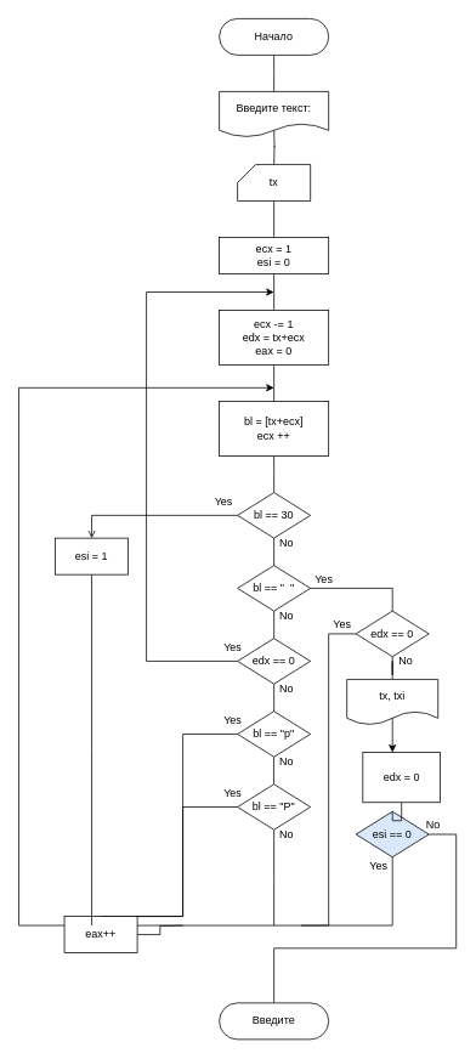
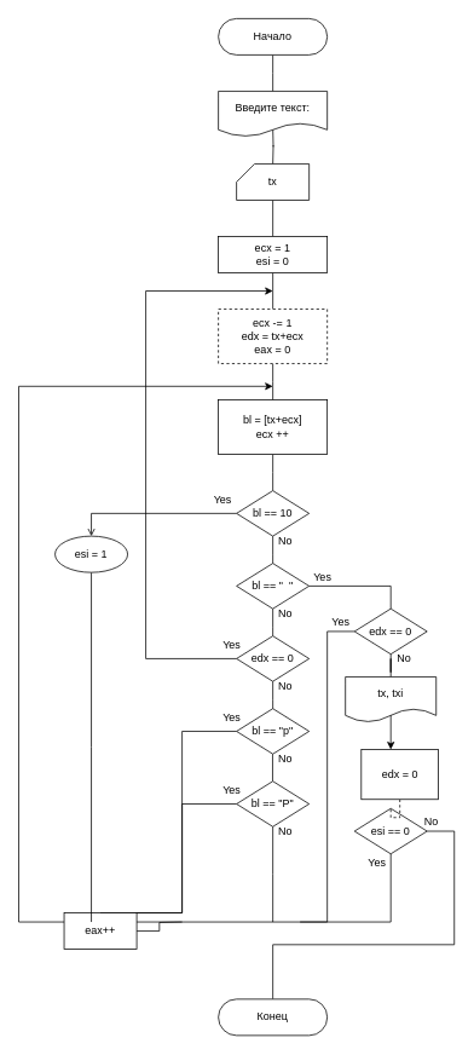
  <mxCell id="0" />
  <mxCell id="1" parent="0" />
  <mxCell id="2" style="edgeStyle=orthogonalEdgeStyle;rounded=0;orthogonalLoop=1;jettySize=auto;html=1;endArrow=none;endFill=0;" edge="1" parent="1" source="3"><mxGeometry relative="1" as="geometry"><mxPoint x="300" y="100" as="targetPoint" /></mxGeometry></mxCell>
  <mxCell id="3" value="Начало" style="rounded=1;whiteSpace=wrap;html=1;arcSize=50;" vertex="1" parent="1"><mxGeometry x="240" y="20" width="120" height="40" as="geometry" /></mxCell>
  <mxCell id="4" style="edgeStyle=orthogonalEdgeStyle;rounded=0;orthogonalLoop=1;jettySize=auto;html=1;endArrow=none;endFill=0;" edge="1" parent="1"><mxGeometry relative="1" as="geometry"><mxPoint x="300" y="180" as="targetPoint" /><mxPoint x="300" y="140" as="sourcePoint" /></mxGeometry></mxCell>
  <mxCell id="5" value="Введите текст:" style="shape=document;whiteSpace=wrap;html=1;boundedLbl=1;" vertex="1" parent="1"><mxGeometry x="240" y="100" width="120" height="50" as="geometry" /></mxCell>
  <mxCell id="6" style="edgeStyle=orthogonalEdgeStyle;rounded=0;orthogonalLoop=1;jettySize=auto;html=1;endArrow=none;endFill=0;" edge="1" parent="1" source="7" target="9"><mxGeometry relative="1" as="geometry"><mxPoint x="300" y="260" as="targetPoint" /></mxGeometry></mxCell>
  <mxCell id="7" value="tx" style="shape=card;whiteSpace=wrap;html=1;size=20;" vertex="1" parent="1"><mxGeometry x="260" y="180" width="80" height="40" as="geometry" /></mxCell>
  <mxCell id="8" style="edgeStyle=orthogonalEdgeStyle;rounded=0;orthogonalLoop=1;jettySize=auto;html=1;entryX=0.5;entryY=0;entryDx=0;entryDy=0;endArrow=none;endFill=0;" edge="1" parent="1" source="9" target="11"><mxGeometry relative="1" as="geometry" /></mxCell>
  <mxCell id="9" value="ecx = 1&lt;div&gt;esi = 0&lt;/div&gt;" style="rounded=0;whiteSpace=wrap;html=1;" vertex="1" parent="1"><mxGeometry x="240" y="260" width="120" height="40" as="geometry" /></mxCell>
  <mxCell id="10" style="edgeStyle=orthogonalEdgeStyle;rounded=0;orthogonalLoop=1;jettySize=auto;html=1;endArrow=none;endFill=0;" edge="1" parent="1" source="11"><mxGeometry relative="1" as="geometry"><mxPoint x="300" y="440" as="targetPoint" /></mxGeometry></mxCell>
- <mxCell id="11" value="ecx -= 1&lt;div&gt;edx = tx+ecx&lt;/div&gt;&lt;div&gt;eax = 0&lt;/div&gt;" style="rounded=0;whiteSpace=wrap;html=1;" vertex="1" parent="1"><mxGeometry x="240" y="340" width="120" height="60" as="geometry" /></mxCell>
+ <mxCell id="11" value="ecx -= 1&lt;div&gt;edx = tx+ecx&lt;/div&gt;&lt;div&gt;eax = 0&lt;/div&gt;" style="rounded=0;whiteSpace=wrap;html=1;dashed=1;" vertex="1" parent="1"><mxGeometry x="240" y="340" width="120" height="60" as="geometry" /></mxCell>
  <mxCell id="12" style="edgeStyle=orthogonalEdgeStyle;rounded=0;orthogonalLoop=1;jettySize=auto;html=1;endArrow=none;endFill=0;" edge="1" parent="1" source="13"><mxGeometry relative="1" as="geometry"><mxPoint x="300" y="540" as="targetPoint" /></mxGeometry></mxCell>
  <mxCell id="13" value="bl = [tx+ecx]&lt;div&gt;ecx ++&lt;/div&gt;" style="rounded=0;whiteSpace=wrap;html=1;" vertex="1" parent="1"><mxGeometry x="240" y="440" width="120" height="60" as="geometry" /></mxCell>
  <mxCell id="14" style="edgeStyle=orthogonalEdgeStyle;rounded=0;orthogonalLoop=1;jettySize=auto;html=1;endArrow=none;endFill=0;" edge="1" parent="1" source="16"><mxGeometry relative="1" as="geometry"><mxPoint x="300" y="620" as="targetPoint" /></mxGeometry></mxCell>
  <mxCell id="15" style="edgeStyle=orthogonalEdgeStyle;rounded=0;orthogonalLoop=1;jettySize=auto;html=1;exitX=0;exitY=0.5;exitDx=0;exitDy=0;entryX=0.5;entryY=0;entryDx=0;entryDy=0;endArrow=open;endFill=0;" edge="1" parent="1" source="16" target="37"><mxGeometry relative="1" as="geometry" /></mxCell>
- <mxCell id="16" value="bl == 30" style="rhombus;whiteSpace=wrap;html=1;" vertex="1" parent="1"><mxGeometry x="260" y="540" width="80" height="50" as="geometry" /></mxCell>
+ <mxCell id="16" value="bl == 10" style="rhombus;whiteSpace=wrap;html=1;" vertex="1" parent="1"><mxGeometry x="260" y="540" width="80" height="50" as="geometry" /></mxCell>
  <mxCell id="17" style="edgeStyle=orthogonalEdgeStyle;rounded=0;orthogonalLoop=1;jettySize=auto;html=1;endArrow=none;endFill=0;" edge="1" parent="1" source="19"><mxGeometry relative="1" as="geometry"><mxPoint x="300" y="700" as="targetPoint" /></mxGeometry></mxCell>
  <mxCell id="18" style="edgeStyle=orthogonalEdgeStyle;rounded=0;orthogonalLoop=1;jettySize=auto;html=1;startArrow=none;startFill=0;entryX=0.5;entryY=0;entryDx=0;entryDy=0;endArrow=none;endFill=0;" edge="1" parent="1" source="19" target="30"><mxGeometry relative="1" as="geometry"><mxPoint x="190" y="760" as="targetPoint" /><Array as="points"><mxPoint x="430" y="645" /></Array></mxGeometry></mxCell>
  <mxCell id="19" value="bl == &quot;&amp;nbsp; &quot;" style="rhombus;whiteSpace=wrap;html=1;" vertex="1" parent="1"><mxGeometry x="260" y="620" width="80" height="50" as="geometry" /></mxCell>
  <mxCell id="20" style="edgeStyle=orthogonalEdgeStyle;rounded=0;orthogonalLoop=1;jettySize=auto;html=1;endArrow=none;endFill=0;" edge="1" parent="1"><mxGeometry relative="1" as="geometry"><mxPoint x="299.75" y="860" as="targetPoint" /><mxPoint x="299.75" y="830" as="sourcePoint" /></mxGeometry></mxCell>
  <mxCell id="21" style="edgeStyle=orthogonalEdgeStyle;rounded=0;orthogonalLoop=1;jettySize=auto;html=1;endArrow=none;endFill=0;entryX=0.5;entryY=0;entryDx=0;entryDy=0;" edge="1" parent="1" source="22" target="35"><mxGeometry relative="1" as="geometry"><mxPoint x="180" y="930" as="targetPoint" /><Array as="points"><mxPoint x="200" y="805" /></Array></mxGeometry></mxCell>
  <mxCell id="22" value="bl == &quot;p&quot;" style="rhombus;whiteSpace=wrap;html=1;" vertex="1" parent="1"><mxGeometry x="260" y="780" width="80" height="50" as="geometry" /></mxCell>
  <mxCell id="23" style="edgeStyle=orthogonalEdgeStyle;rounded=0;orthogonalLoop=1;jettySize=auto;html=1;endArrow=none;endFill=0;" edge="1" parent="1" source="25"><mxGeometry relative="1" as="geometry"><mxPoint x="300" y="1015" as="targetPoint" /></mxGeometry></mxCell>
  <mxCell id="24" style="edgeStyle=orthogonalEdgeStyle;rounded=0;orthogonalLoop=1;jettySize=auto;html=1;endArrow=none;endFill=0;entryX=0.5;entryY=0;entryDx=0;entryDy=0;" edge="1" parent="1" source="25" target="35"><mxGeometry relative="1" as="geometry"><mxPoint x="180" y="930" as="targetPoint" /><Array as="points"><mxPoint x="200" y="885" /></Array></mxGeometry></mxCell>
  <mxCell id="25" value="bl == &quot;P&quot;" style="rhombus;whiteSpace=wrap;html=1;" vertex="1" parent="1"><mxGeometry x="260" y="860" width="80" height="50" as="geometry" /></mxCell>
  <mxCell id="26" style="edgeStyle=orthogonalEdgeStyle;rounded=0;orthogonalLoop=1;jettySize=auto;html=1;endArrow=none;endFill=0;" edge="1" parent="1" source="28"><mxGeometry relative="1" as="geometry"><mxPoint x="300" y="780" as="targetPoint" /></mxGeometry></mxCell>
  <mxCell id="27" style="edgeStyle=orthogonalEdgeStyle;rounded=0;orthogonalLoop=1;jettySize=auto;html=1;" edge="1" parent="1" source="28"><mxGeometry relative="1" as="geometry"><mxPoint x="300" y="320" as="targetPoint" /><Array as="points"><mxPoint x="160" y="725" /><mxPoint x="160" y="320" /></Array></mxGeometry></mxCell>
  <mxCell id="28" value="edx == 0" style="rhombus;whiteSpace=wrap;html=1;" vertex="1" parent="1"><mxGeometry x="260" y="700" width="80" height="50" as="geometry" /></mxCell>
  <mxCell id="29" style="edgeStyle=orthogonalEdgeStyle;rounded=0;orthogonalLoop=1;jettySize=auto;html=1;endArrow=none;endFill=0;" edge="1" parent="1" source="30"><mxGeometry relative="1" as="geometry"><mxPoint x="330" y="1015" as="targetPoint" /><Array as="points"><mxPoint x="360" y="695" /><mxPoint x="360" y="1015" /></Array></mxGeometry></mxCell>
  <mxCell id="30" value="edx == 0" style="rhombus;whiteSpace=wrap;html=1;" vertex="1" parent="1"><mxGeometry x="390" y="670" width="80" height="50" as="geometry" /></mxCell>
  <mxCell id="31" style="edgeStyle=orthogonalEdgeStyle;rounded=0;orthogonalLoop=1;jettySize=auto;html=1;endArrow=classic;endFill=1;" edge="1" parent="1" source="33"><mxGeometry relative="1" as="geometry"><mxPoint x="300" y="425" as="targetPoint" /><Array as="points"><mxPoint x="430" y="1015" /><mxPoint x="20" y="1015" /><mxPoint x="20" y="425" /></Array></mxGeometry></mxCell>
  <mxCell id="32" style="edgeStyle=orthogonalEdgeStyle;rounded=0;orthogonalLoop=1;jettySize=auto;html=1;endArrow=none;endFill=0;" edge="1" parent="1" source="33"><mxGeometry relative="1" as="geometry"><mxPoint x="300" y="1100" as="targetPoint" /><Array as="points"><mxPoint x="500" y="915" /><mxPoint x="500" y="1040" /><mxPoint x="300" y="1040" /></Array></mxGeometry></mxCell>
- <mxCell id="33" value="esi == 0" style="rhombus;whiteSpace=wrap;html=1;fillColor=#dae8fc;" vertex="1" parent="1"><mxGeometry x="390" y="890" width="80" height="50" as="geometry" /></mxCell>
+ <mxCell id="33" value="esi == 0" style="rhombus;whiteSpace=wrap;html=1;" vertex="1" parent="1"><mxGeometry x="390" y="890" width="80" height="50" as="geometry" /></mxCell>
  <mxCell id="34" style="edgeStyle=orthogonalEdgeStyle;rounded=0;orthogonalLoop=1;jettySize=auto;html=1;endArrow=none;endFill=0;" edge="1" parent="1" source="35"><mxGeometry relative="1" as="geometry"><mxPoint x="200" y="1015" as="targetPoint" /></mxGeometry></mxCell>
  <mxCell id="35" value="eax++" style="rounded=0;whiteSpace=wrap;html=1;" vertex="1" parent="1"><mxGeometry x="70" y="1005" width="80" height="40" as="geometry" /></mxCell>
  <mxCell id="36" style="edgeStyle=orthogonalEdgeStyle;rounded=0;orthogonalLoop=1;jettySize=auto;html=1;endArrow=none;endFill=0;" edge="1" parent="1" source="37"><mxGeometry relative="1" as="geometry"><mxPoint x="100" y="1015" as="targetPoint" /></mxGeometry></mxCell>
- <mxCell id="37" value="esi = 1" style="rounded=0;whiteSpace=wrap;html=1;" vertex="1" parent="1"><mxGeometry x="60" y="590" width="80" height="40" as="geometry" /></mxCell>
- <mxCell id="38" value="Введите" style="rounded=1;whiteSpace=wrap;html=1;arcSize=50;" vertex="1" parent="1"><mxGeometry x="240" y="1100" width="120" height="40" as="geometry" /></mxCell>
+ <mxCell id="37" value="esi = 1" style="ellipse;whiteSpace=wrap;html=1;" vertex="1" parent="1"><mxGeometry x="60" y="590" width="80" height="40" as="geometry" /></mxCell>
+ <mxCell id="38" value="Конец" style="rounded=1;whiteSpace=wrap;html=1;arcSize=50;" vertex="1" parent="1"><mxGeometry x="240" y="1100" width="120" height="40" as="geometry" /></mxCell>
  <mxCell id="39" value="Yes" style="text;html=1;align=center;verticalAlign=middle;whiteSpace=wrap;rounded=0;" vertex="1" parent="1"><mxGeometry x="230" y="545" width="30" height="10" as="geometry" /></mxCell>
  <mxCell id="40" value="No" style="text;html=1;align=center;verticalAlign=middle;whiteSpace=wrap;rounded=0;" vertex="1" parent="1"><mxGeometry x="299" y="590" width="30" height="10" as="geometry" /></mxCell>
  <mxCell id="41" value="No" style="text;html=1;align=center;verticalAlign=middle;whiteSpace=wrap;rounded=0;" vertex="1" parent="1"><mxGeometry x="299" y="670" width="30" height="10" as="geometry" /></mxCell>
  <mxCell id="42" value="No" style="text;html=1;align=center;verticalAlign=middle;whiteSpace=wrap;rounded=0;" vertex="1" parent="1"><mxGeometry x="299" y="750" width="30" height="10" as="geometry" /></mxCell>
  <mxCell id="43" value="No" style="text;html=1;align=center;verticalAlign=middle;whiteSpace=wrap;rounded=0;" vertex="1" parent="1"><mxGeometry x="299" y="830" width="30" height="10" as="geometry" /></mxCell>
  <mxCell id="44" value="No" style="text;html=1;align=center;verticalAlign=middle;whiteSpace=wrap;rounded=0;" vertex="1" parent="1"><mxGeometry x="299" y="910" width="30" height="10" as="geometry" /></mxCell>
  <mxCell id="45" value="Yes" style="text;html=1;align=center;verticalAlign=middle;whiteSpace=wrap;rounded=0;" vertex="1" parent="1"><mxGeometry x="240" y="705" width="30" height="10" as="geometry" /></mxCell>
  <mxCell id="46" value="Yes" style="text;html=1;align=center;verticalAlign=middle;whiteSpace=wrap;rounded=0;" vertex="1" parent="1"><mxGeometry x="340" y="630" width="30" height="10" as="geometry" /></mxCell>
  <mxCell id="47" value="Yes" style="text;html=1;align=center;verticalAlign=middle;whiteSpace=wrap;rounded=0;" vertex="1" parent="1"><mxGeometry x="240" y="785" width="30" height="10" as="geometry" /></mxCell>
  <mxCell id="48" value="Yes" style="text;html=1;align=center;verticalAlign=middle;whiteSpace=wrap;rounded=0;" vertex="1" parent="1"><mxGeometry x="240" y="865" width="30" height="10" as="geometry" /></mxCell>
  <mxCell id="49" value="Yes" style="text;html=1;align=center;verticalAlign=middle;whiteSpace=wrap;rounded=0;" vertex="1" parent="1"><mxGeometry x="400" y="945" width="30" height="10" as="geometry" /></mxCell>
  <mxCell id="50" value="No" style="text;html=1;align=center;verticalAlign=middle;whiteSpace=wrap;rounded=0;" vertex="1" parent="1"><mxGeometry x="460" y="900" width="30" height="10" as="geometry" /></mxCell>
  <mxCell id="51" value="No" style="text;html=1;align=center;verticalAlign=middle;whiteSpace=wrap;rounded=0;" vertex="1" parent="1"><mxGeometry x="430" y="720" width="30" height="10" as="geometry" /></mxCell>
  <mxCell id="52" value="Yes" style="text;html=1;align=center;verticalAlign=middle;whiteSpace=wrap;rounded=0;" vertex="1" parent="1"><mxGeometry x="360" y="680" width="30" height="10" as="geometry" /></mxCell>
  <mxCell id="53" value="" style="edgeStyle=orthogonalEdgeStyle;rounded=0;orthogonalLoop=1;jettySize=auto;html=1;endArrow=none;endFill=0;" edge="1" parent="1" source="30" target="55"><mxGeometry relative="1" as="geometry"><mxPoint x="430" y="780" as="targetPoint" /><mxPoint x="430" y="720" as="sourcePoint" /></mxGeometry></mxCell>
  <mxCell id="54" style="edgeStyle=orthogonalEdgeStyle;rounded=0;orthogonalLoop=1;jettySize=auto;html=1;exitX=0.511;exitY=0.824;exitDx=0;exitDy=0;exitPerimeter=0;" edge="1" parent="1" source="55" target="57"><mxGeometry relative="1" as="geometry"><mxPoint x="430" y="825" as="targetPoint" /><Array as="points"><mxPoint x="430" y="786" /></Array></mxGeometry></mxCell>
  <mxCell id="55" value="tx, txi" style="shape=document;whiteSpace=wrap;html=1;boundedLbl=1;" vertex="1" parent="1"><mxGeometry x="380" y="745" width="100" height="50" as="geometry" /></mxCell>
- <mxCell id="56" style="edgeStyle=orthogonalEdgeStyle;rounded=0;orthogonalLoop=1;jettySize=auto;html=1;entryX=0.5;entryY=0;entryDx=0;entryDy=0;endArrow=none;endFill=0;" edge="1" parent="1" source="57" target="33"><mxGeometry relative="1" as="geometry" /></mxCell>
+ <mxCell id="56" style="edgeStyle=orthogonalEdgeStyle;rounded=0;orthogonalLoop=1;jettySize=auto;html=1;entryX=0.5;entryY=0;entryDx=0;entryDy=0;endArrow=none;endFill=0;dashed=1;" edge="1" parent="1" source="57" target="33"><mxGeometry relative="1" as="geometry" /></mxCell>
  <mxCell id="57" value="edx = 0" style="rounded=0;whiteSpace=wrap;html=1;" vertex="1" parent="1"><mxGeometry x="397.5" y="825" width="85" height="55" as="geometry" /></mxCell>
